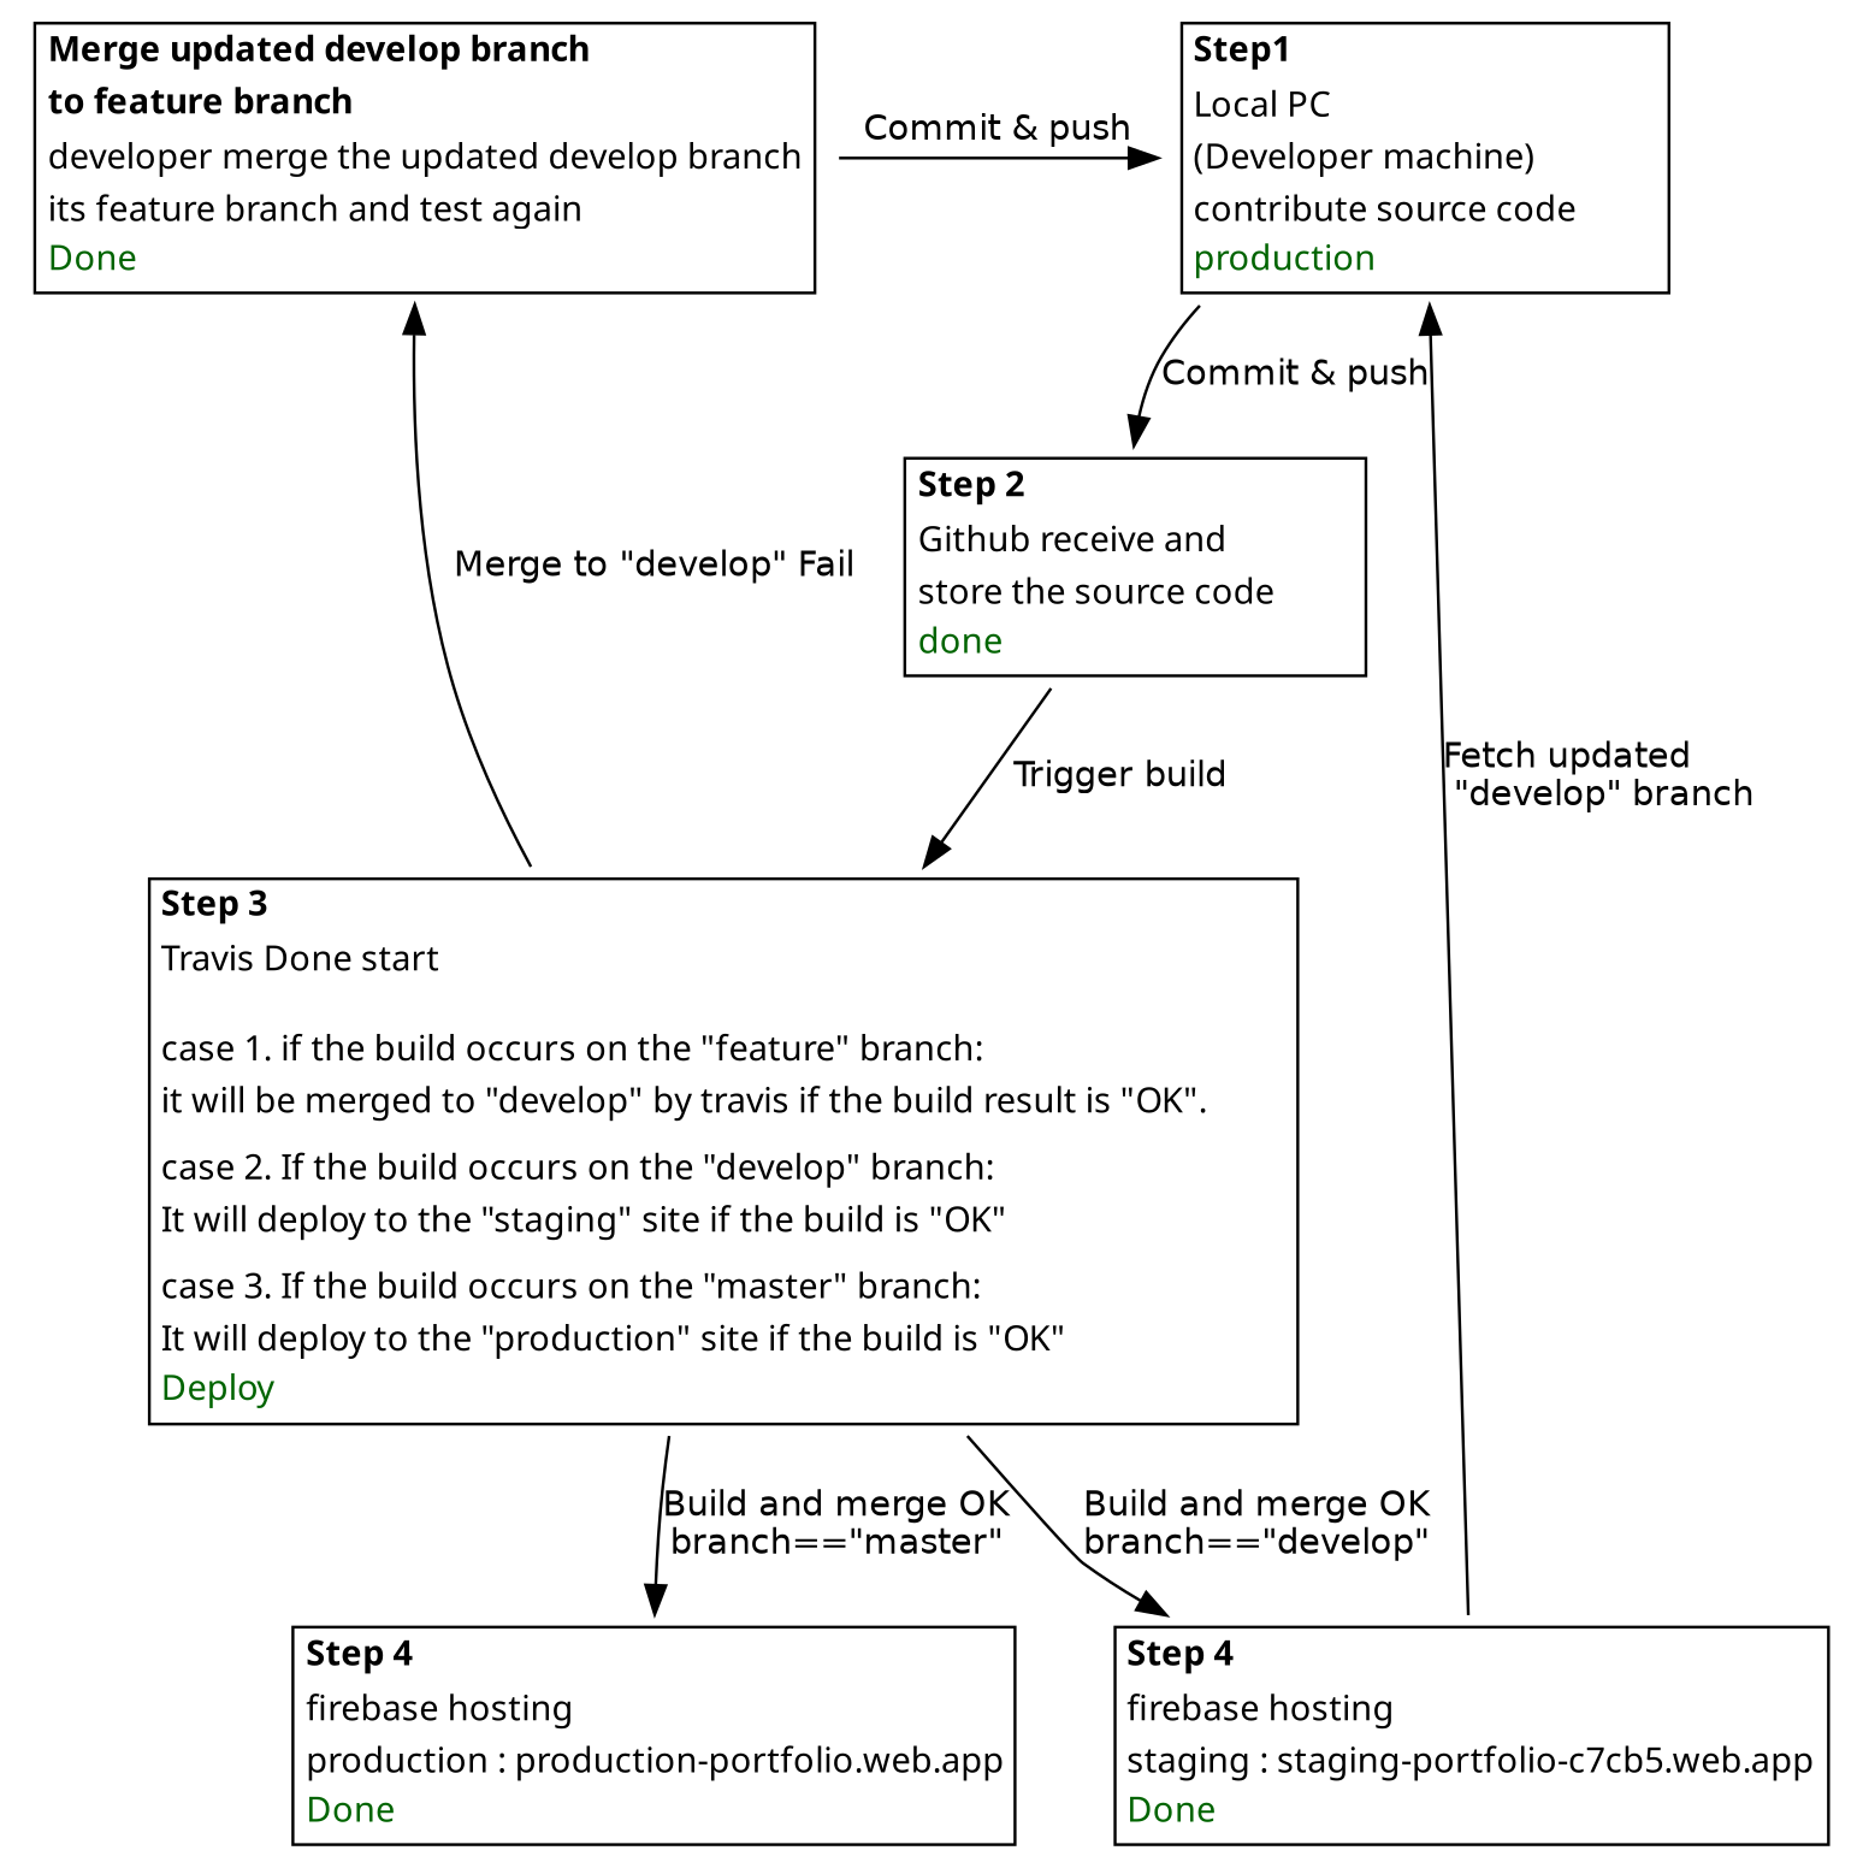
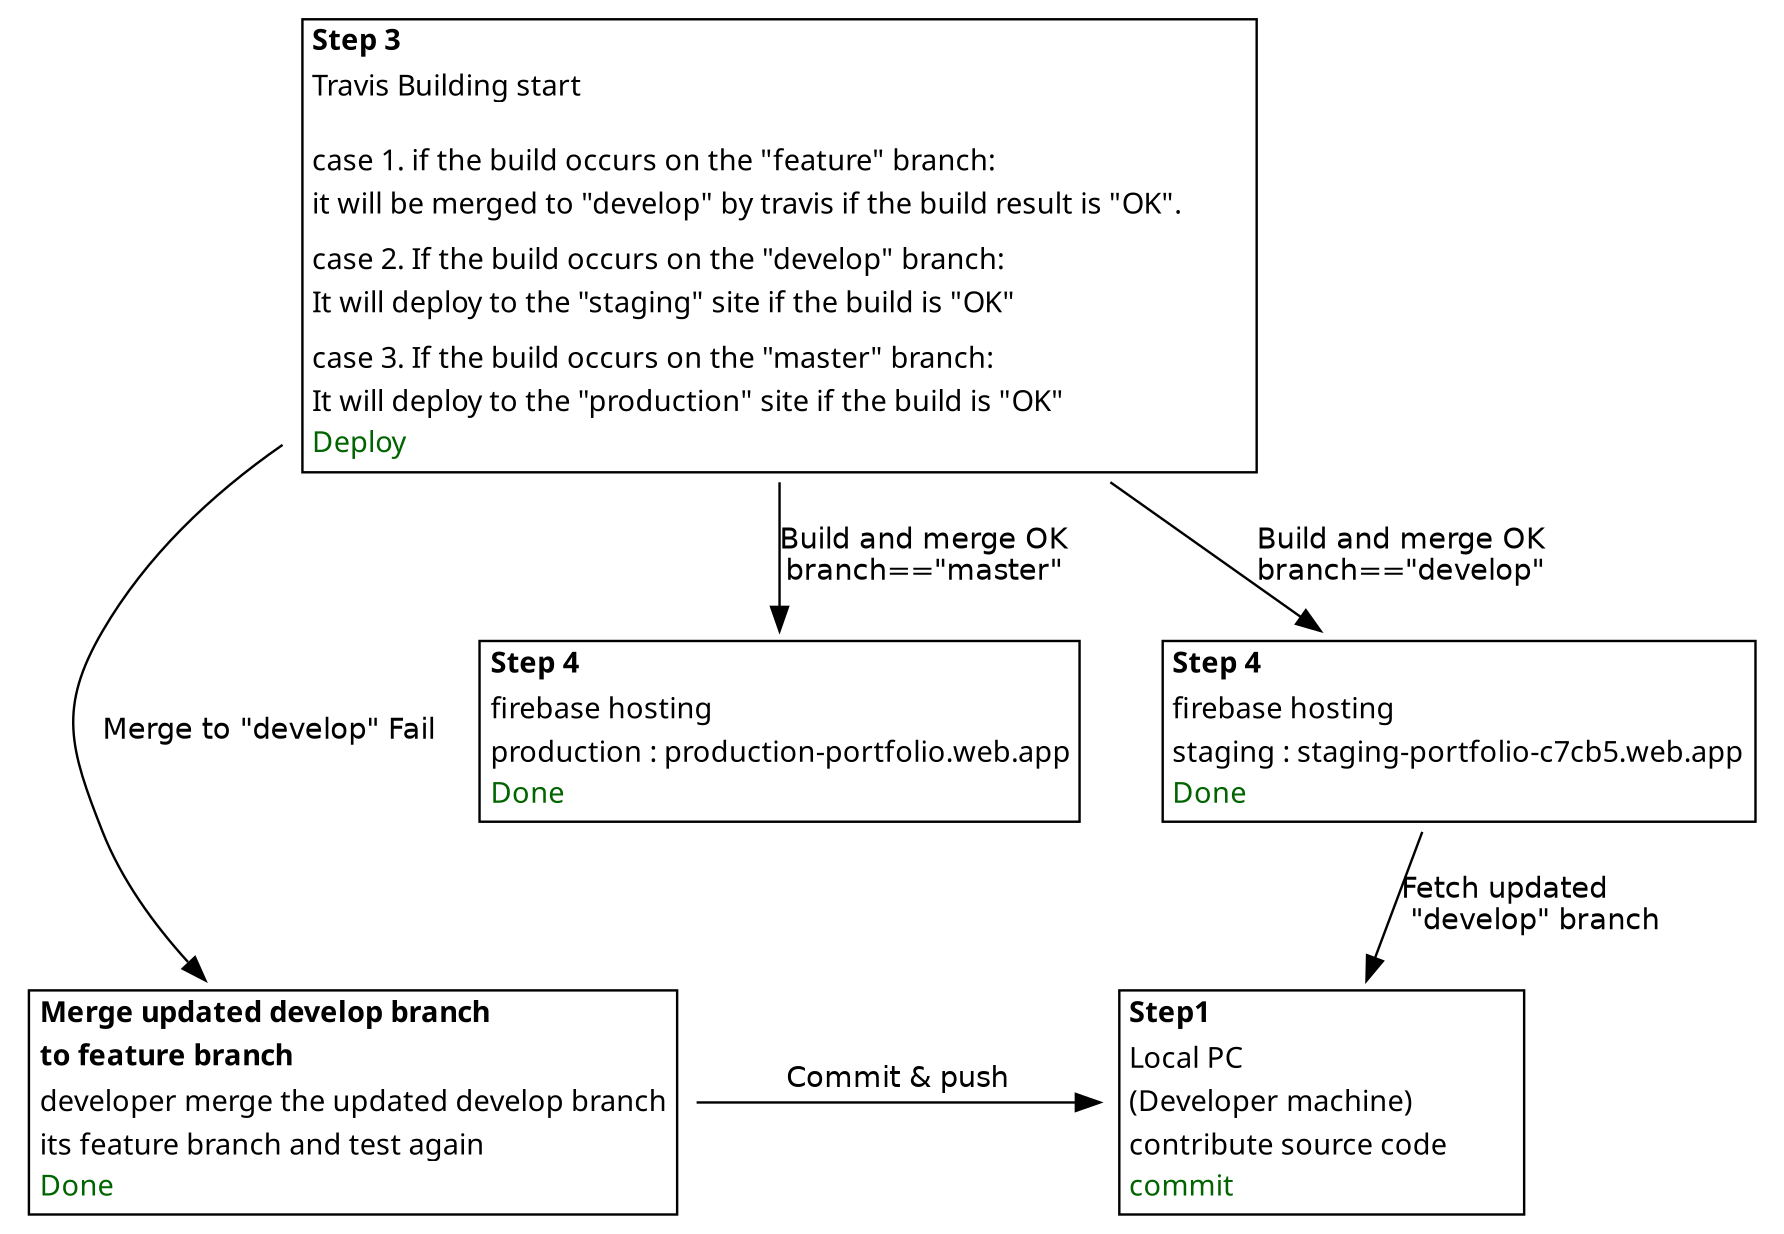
  digraph {
    node [fontname="Sans serif" fontsize=12 shape=plaintext]
    edge [fontname=helvetica fontsize=12]
-   n1 [label=<     <table border="1" cellborder="0" cellspacing="1">       <tr>         <td align="left"><b>Step1</b>         </td>       </tr>       <tr>         <td align="left">Local PC         </td>       </tr>       <tr>         <td align="left">(Developer machine)         </td>       </tr>       <tr>         <td align="left">contribute source code         </td>       </tr>       <tr>         <td align="left"><font color="darkgreen">production</font>         </td>       </tr>     </table>   >]
+   n1 [label=<     <table border="1" cellborder="0" cellspacing="1">       <tr>         <td align="left"><b>Step1</b>         </td>       </tr>       <tr>         <td align="left">Local PC         </td>       </tr>       <tr>         <td align="left">(Developer machine)         </td>       </tr>       <tr>         <td align="left">contribute source code         </td>       </tr>       <tr>         <td align="left"><font color="darkgreen">commit</font>         </td>       </tr>     </table>   >]
    n2 [label=<     <table border="1" cellborder="0" cellspacing="1">       <tr>         <td align="left"><b>Merge updated develop branch</b></td>       </tr>       <tr>         <td align="left"><b>to feature branch</b></td>       </tr>       <tr>         <td align="left">developer merge the updated develop branch</td>       </tr>       <tr>         <td align="left">its feature branch and test again</td>       </tr>       <tr>         <td align="left"><font color="darkgreen">Done</font>         </td>       </tr>     </table>   >]
-   n3 [label=<     <table border="1" cellborder="0" cellspacing="1">       <tr>         <td align="left"><b>Step 2</b>         </td>       </tr>       <tr>         <td align="left">Github receive and         </td>       </tr>       <tr>         <td align="left">store the source code         </td>       </tr>       <tr>         <td align="left"><font color="darkgreen">done</font>         </td>       </tr>     </table>   >]
-   n4 [label=<     <table border="1" cellborder="0" cellspacing="1">       <tr>         <td align="left"><b>Step 3</b>         </td>       </tr>       <tr>         <td align="left">Travis Done start<br />         </td>       </tr>       <tr>         <td align="left">case 1. if the build occurs on the "feature" branch:         </td>       </tr>       <tr>         <td align="left">it will be merged to "develop" by travis if the build result is "OK".         </td>       </tr>       <tr>         <td></td>       </tr>       <tr>         <td align="left">case 2. If the build occurs on the "develop" branch:         </td>       </tr>       <tr>         <td align="left">It will deploy to the "staging" site if the build is "OK"         </td>       </tr>       <tr>         <td></td>       </tr>       <tr>         <td align="left">case 3. If the build occurs on the "master" branch:         </td>       </tr>       <tr>         <td align="left">It will deploy to the "production" site if the build is "OK"         </td>       </tr>        <tr>         <td align="left"><font color="darkgreen">Deploy</font>         </td>       </tr>     </table>   >]
+   n4 [label=<     <table border="1" cellborder="0" cellspacing="1">       <tr>         <td align="left"><b>Step 3</b>         </td>       </tr>       <tr>         <td align="left">Travis Building start<br />         </td>       </tr>       <tr>         <td align="left">case 1. if the build occurs on the "feature" branch:         </td>       </tr>       <tr>         <td align="left">it will be merged to "develop" by travis if the build result is "OK".         </td>       </tr>       <tr>         <td></td>       </tr>       <tr>         <td align="left">case 2. If the build occurs on the "develop" branch:         </td>       </tr>       <tr>         <td align="left">It will deploy to the "staging" site if the build is "OK"         </td>       </tr>       <tr>         <td></td>       </tr>       <tr>         <td align="left">case 3. If the build occurs on the "master" branch:         </td>       </tr>       <tr>         <td align="left">It will deploy to the "production" site if the build is "OK"         </td>       </tr>        <tr>         <td align="left"><font color="darkgreen">Deploy</font>         </td>       </tr>     </table>   >]
    n5 [label=<     <table border="1" cellborder="0" cellspacing="1">       <tr>         <td align="left"><b>Step 4</b></td>       </tr>       <tr>         <td align="left">firebase hosting</td>       </tr>       <tr>         <td align="left">production : production-portfolio.web.app</td>       </tr>        <tr>         <td align="left"><font color="darkgreen">Done</font>         </td>       </tr>     </table>   >]
    n6 [label=<     <table border="1" cellborder="0" cellspacing="1">       <tr>         <td align="left"><b>Step 4</b></td>       </tr>       <tr>         <td align="left">firebase hosting</td>       </tr>       <tr>         <td align="left">staging : staging-portfolio-c7cb5.web.app</td>       </tr>       <tr>         <td align="left"><font color="darkgreen">Done</font>         </td>       </tr>     </table>   >]
    subgraph sub_1 {
      rank=same
      n1
      n2
    }
-   n1 -> n3 [label="Commit & push"]
    n2 -> n1 [label="Commit & push"]
-   n3 -> n4 [label="Trigger build"]
    n4 -> n2 [label="Merge to \"develop\" Fail"]
    n4 -> n5 [label="Build and merge OK\lbranch==\"master\""]
    n4 -> n6 [label="Build and merge OK\lbranch==\"develop\""]
    n6 -> n1 [label="Fetch updated \l \"develop\" branch"]
  }
